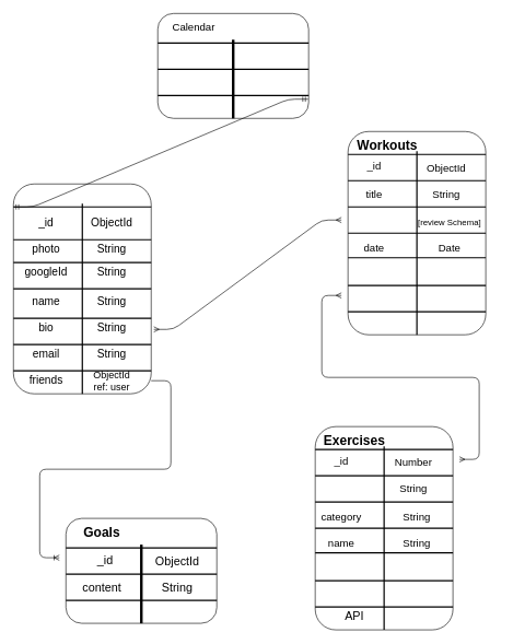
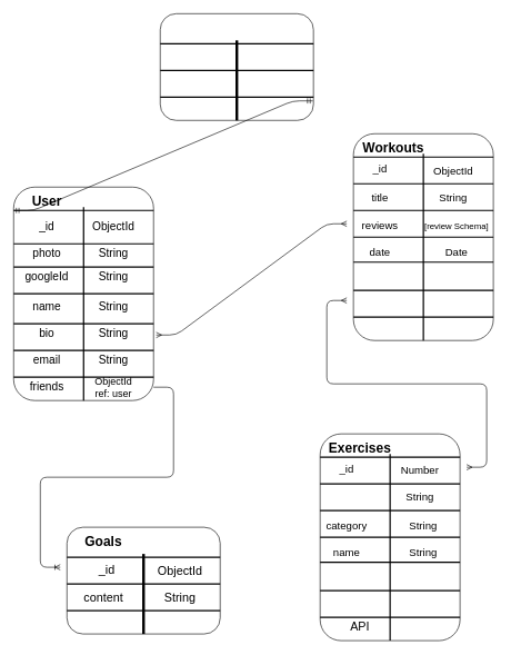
  <mxCell id="0" />
  <mxCell id="1" parent="0" />
  <mxCell id="2" value="" style="group" vertex="1" connectable="0" parent="1"><mxGeometry x="20" y="280" width="210" height="320" as="geometry" /></mxCell>
  <mxCell id="3" value="" style="rounded=1;whiteSpace=wrap;html=1;" vertex="1" parent="2"><mxGeometry width="210" height="320" as="geometry" /></mxCell>
  <mxCell id="4" value="" style="line;strokeWidth=2;direction=south;html=1;" vertex="1" parent="2"><mxGeometry x="100" y="30" width="10" height="290" as="geometry" /></mxCell>
+ <mxCell id="5" value="&lt;b style=&quot;font-size: 20px;&quot;&gt;&lt;font style=&quot;font-size: 20px;&quot;&gt;User&lt;/font&gt;&lt;/b&gt;" style="text;html=1;strokeColor=none;fillColor=none;align=center;verticalAlign=middle;whiteSpace=wrap;rounded=0;fontSize=20;" vertex="1" parent="2"><mxGeometry x="20" y="10" width="60" height="20" as="geometry" /></mxCell>
  <mxCell id="6" value="_id" style="text;html=1;strokeColor=none;fillColor=none;align=center;verticalAlign=middle;whiteSpace=wrap;rounded=0;fontSize=17;" vertex="1" parent="2"><mxGeometry x="30" y="50" width="40" height="20" as="geometry" /></mxCell>
  <mxCell id="7" value="ObjectId" style="text;html=1;strokeColor=none;fillColor=none;align=center;verticalAlign=middle;whiteSpace=wrap;rounded=0;fontSize=17;" vertex="1" parent="2"><mxGeometry x="130" y="50" width="40" height="20" as="geometry" /></mxCell>
  <mxCell id="8" value="name" style="text;html=1;strokeColor=none;fillColor=none;align=center;verticalAlign=middle;whiteSpace=wrap;rounded=0;fontSize=17;" vertex="1" parent="2"><mxGeometry x="30" y="170" width="40" height="20" as="geometry" /></mxCell>
  <mxCell id="9" value="String" style="text;html=1;strokeColor=none;fillColor=none;align=center;verticalAlign=middle;whiteSpace=wrap;rounded=0;fontSize=17;" vertex="1" parent="2"><mxGeometry x="130" y="90" width="40" height="20" as="geometry" /></mxCell>
  <mxCell id="10" value="email" style="text;html=1;strokeColor=none;fillColor=none;align=center;verticalAlign=middle;whiteSpace=wrap;rounded=0;fontSize=17;" vertex="1" parent="2"><mxGeometry x="30" y="250" width="40" height="20" as="geometry" /></mxCell>
  <mxCell id="11" value="String" style="text;html=1;strokeColor=none;fillColor=none;align=center;verticalAlign=middle;whiteSpace=wrap;rounded=0;fontSize=17;" vertex="1" parent="2"><mxGeometry x="130" y="125" width="40" height="20" as="geometry" /></mxCell>
  <mxCell id="12" value="photo" style="text;html=1;strokeColor=none;fillColor=none;align=center;verticalAlign=middle;whiteSpace=wrap;rounded=0;fontSize=17;" vertex="1" parent="2"><mxGeometry x="30" y="90" width="40" height="20" as="geometry" /></mxCell>
  <mxCell id="13" value="String" style="text;html=1;strokeColor=none;fillColor=none;align=center;verticalAlign=middle;whiteSpace=wrap;rounded=0;fontSize=17;" vertex="1" parent="2"><mxGeometry x="130" y="210" width="40" height="20" as="geometry" /></mxCell>
  <mxCell id="14" value="googleId" style="text;html=1;strokeColor=none;fillColor=none;align=center;verticalAlign=middle;whiteSpace=wrap;rounded=0;fontSize=17;" vertex="1" parent="2"><mxGeometry x="30" y="125" width="40" height="20" as="geometry" /></mxCell>
  <mxCell id="15" value="String" style="text;html=1;strokeColor=none;fillColor=none;align=center;verticalAlign=middle;whiteSpace=wrap;rounded=0;fontSize=17;" vertex="1" parent="2"><mxGeometry x="130" y="170" width="40" height="20" as="geometry" /></mxCell>
  <mxCell id="16" value="bio" style="text;html=1;strokeColor=none;fillColor=none;align=center;verticalAlign=middle;whiteSpace=wrap;rounded=0;fontSize=17;" vertex="1" parent="2"><mxGeometry x="30" y="210" width="40" height="20" as="geometry" /></mxCell>
  <mxCell id="17" value="String" style="text;html=1;strokeColor=none;fillColor=none;align=center;verticalAlign=middle;whiteSpace=wrap;rounded=0;fontSize=17;" vertex="1" parent="2"><mxGeometry x="130" y="250" width="40" height="20" as="geometry" /></mxCell>
  <mxCell id="18" value="friends" style="text;html=1;strokeColor=none;fillColor=none;align=center;verticalAlign=middle;whiteSpace=wrap;rounded=0;fontSize=17;" vertex="1" parent="2"><mxGeometry x="30" y="290" width="40" height="20" as="geometry" /></mxCell>
  <mxCell id="19" value="ObjectId ref: user" style="text;html=1;strokeColor=none;fillColor=none;align=center;verticalAlign=middle;whiteSpace=wrap;rounded=0;fontSize=15;" vertex="1" parent="2"><mxGeometry x="120" y="290" width="60" height="20" as="geometry" /></mxCell>
  <mxCell id="20" value="" style="line;strokeWidth=2;html=1;fontSize=16;" vertex="1" parent="2"><mxGeometry y="80" width="210" height="10" as="geometry" /></mxCell>
  <mxCell id="21" value="" style="line;strokeWidth=2;html=1;fontSize=16;" vertex="1" parent="2"><mxGeometry y="280" width="210" height="10" as="geometry" /></mxCell>
  <mxCell id="22" value="" style="line;strokeWidth=2;html=1;fontSize=16;" vertex="1" parent="2"><mxGeometry y="240" width="210" height="10" as="geometry" /></mxCell>
  <mxCell id="23" value="" style="line;strokeWidth=2;html=1;fontSize=16;" vertex="1" parent="2"><mxGeometry y="200" width="210" height="10" as="geometry" /></mxCell>
  <mxCell id="24" value="" style="line;strokeWidth=2;html=1;fontSize=16;" vertex="1" parent="2"><mxGeometry y="155" width="210" height="10" as="geometry" /></mxCell>
  <mxCell id="25" value="" style="line;strokeWidth=2;html=1;fontSize=16;" vertex="1" parent="2"><mxGeometry y="115" width="210" height="10" as="geometry" /></mxCell>
  <mxCell id="26" value="" style="line;strokeWidth=2;html=1;fontSize=16;" vertex="1" parent="2"><mxGeometry y="30" width="210" height="10" as="geometry" /></mxCell>
  <mxCell id="27" value="" style="group" vertex="1" connectable="0" parent="1"><mxGeometry x="240" y="20" width="230" height="160" as="geometry" /></mxCell>
  <mxCell id="28" value="" style="rounded=1;whiteSpace=wrap;html=1;" vertex="1" parent="27"><mxGeometry width="230" height="160" as="geometry" /></mxCell>
  <mxCell id="29" value="" style="line;strokeWidth=4;direction=south;html=1;perimeter=backbonePerimeter;points=[];outlineConnect=0;fontSize=16;" vertex="1" parent="27"><mxGeometry x="110" y="40" width="10" height="120" as="geometry" /></mxCell>
- <mxCell id="30" value="Calendar" style="text;html=1;strokeColor=none;fillColor=none;align=center;verticalAlign=middle;whiteSpace=wrap;rounded=0;fontSize=16;" vertex="1" parent="27"><mxGeometry x="20" y="10" width="70" height="20" as="geometry" /></mxCell>
  <mxCell id="31" value="" style="line;strokeWidth=2;html=1;fontSize=16;" vertex="1" parent="27"><mxGeometry y="80" width="230" height="10" as="geometry" /></mxCell>
  <mxCell id="32" value="" style="line;strokeWidth=2;html=1;fontSize=16;" vertex="1" parent="27"><mxGeometry y="120" width="230" height="10" as="geometry" /></mxCell>
  <mxCell id="33" value="" style="line;strokeWidth=2;html=1;fontSize=16;" vertex="1" parent="27"><mxGeometry y="40" width="230" height="10" as="geometry" /></mxCell>
  <mxCell id="34" value="" style="group" vertex="1" connectable="0" parent="1"><mxGeometry x="530" y="200" width="230" height="310" as="geometry" /></mxCell>
  <mxCell id="35" value="" style="rounded=1;whiteSpace=wrap;html=1;" vertex="1" parent="34"><mxGeometry width="210" height="310" as="geometry" /></mxCell>
  <mxCell id="36" value="" style="line;strokeWidth=2;direction=south;html=1;" vertex="1" parent="34"><mxGeometry x="100" y="30" width="10" height="280" as="geometry" /></mxCell>
  <mxCell id="37" value="Workouts" style="text;html=1;strokeColor=none;fillColor=none;align=center;verticalAlign=middle;whiteSpace=wrap;rounded=0;fontSize=20;fontStyle=1" vertex="1" parent="34"><mxGeometry x="40" y="10" width="40" height="20" as="geometry" /></mxCell>
  <mxCell id="38" value="_id" style="text;html=1;strokeColor=none;fillColor=none;align=center;verticalAlign=middle;whiteSpace=wrap;rounded=0;fontSize=16;" vertex="1" parent="34"><mxGeometry x="20" y="42.5" width="40" height="20" as="geometry" /></mxCell>
  <mxCell id="39" value="title" style="text;html=1;strokeColor=none;fillColor=none;align=center;verticalAlign=middle;whiteSpace=wrap;rounded=0;fontSize=16;" vertex="1" parent="34"><mxGeometry x="20" y="85" width="40" height="20" as="geometry" /></mxCell>
+ <mxCell id="40" value="reviews" style="text;html=1;strokeColor=none;fillColor=none;align=center;verticalAlign=middle;whiteSpace=wrap;rounded=0;fontSize=16;" vertex="1" parent="34"><mxGeometry x="20" y="127.5" width="40" height="20" as="geometry" /></mxCell>
  <mxCell id="41" value="date" style="text;html=1;strokeColor=none;fillColor=none;align=center;verticalAlign=middle;whiteSpace=wrap;rounded=0;fontSize=16;" vertex="1" parent="34"><mxGeometry x="20" y="167.5" width="40" height="20" as="geometry" /></mxCell>
  <mxCell id="42" value="ObjectId" style="text;html=1;strokeColor=none;fillColor=none;align=center;verticalAlign=middle;whiteSpace=wrap;rounded=0;fontSize=16;" vertex="1" parent="34"><mxGeometry x="130" y="45" width="40" height="20" as="geometry" /></mxCell>
  <mxCell id="43" value="String" style="text;html=1;strokeColor=none;fillColor=none;align=center;verticalAlign=middle;whiteSpace=wrap;rounded=0;fontSize=16;" vertex="1" parent="34"><mxGeometry x="130" y="85" width="40" height="20" as="geometry" /></mxCell>
  <mxCell id="44" value="&lt;font style=&quot;font-size: 13px;&quot;&gt;[review Schema]&lt;/font&gt;" style="text;html=1;strokeColor=none;fillColor=none;align=center;verticalAlign=middle;whiteSpace=wrap;rounded=0;fontSize=13;" vertex="1" parent="34"><mxGeometry x="80" y="127.5" width="150" height="20" as="geometry" /></mxCell>
  <mxCell id="45" value="Date" style="text;html=1;strokeColor=none;fillColor=none;align=center;verticalAlign=middle;whiteSpace=wrap;rounded=0;fontSize=16;" vertex="1" parent="34"><mxGeometry x="135" y="167.5" width="40" height="20" as="geometry" /></mxCell>
  <mxCell id="46" value="" style="line;strokeWidth=2;html=1;fontSize=16;" vertex="1" parent="34"><mxGeometry y="270" width="210" height="10" as="geometry" /></mxCell>
  <mxCell id="47" value="" style="line;strokeWidth=2;html=1;fontSize=16;" vertex="1" parent="34"><mxGeometry y="230" width="210" height="10" as="geometry" /></mxCell>
  <mxCell id="48" value="" style="line;strokeWidth=2;html=1;fontSize=16;" vertex="1" parent="34"><mxGeometry y="187.5" width="210" height="10" as="geometry" /></mxCell>
  <mxCell id="49" value="" style="line;strokeWidth=2;html=1;fontSize=16;" vertex="1" parent="34"><mxGeometry y="150" width="210" height="10" as="geometry" /></mxCell>
  <mxCell id="50" value="" style="line;strokeWidth=2;html=1;fontSize=16;" vertex="1" parent="34"><mxGeometry y="110" width="210" height="10" as="geometry" /></mxCell>
  <mxCell id="51" value="" style="line;strokeWidth=2;html=1;fontSize=16;" vertex="1" parent="34"><mxGeometry y="70" width="210" height="10" as="geometry" /></mxCell>
  <mxCell id="52" value="" style="line;strokeWidth=2;html=1;fontSize=16;" vertex="1" parent="34"><mxGeometry y="30" width="210" height="10" as="geometry" /></mxCell>
  <mxCell id="53" value="" style="group" vertex="1" connectable="0" parent="1"><mxGeometry x="480" y="650" width="210" height="310" as="geometry" /></mxCell>
  <mxCell id="54" value="" style="rounded=1;whiteSpace=wrap;html=1;" vertex="1" parent="53"><mxGeometry width="210" height="310" as="geometry" /></mxCell>
  <mxCell id="55" value="" style="line;strokeWidth=2;direction=south;html=1;" vertex="1" parent="53"><mxGeometry x="100" y="30" width="10" height="280" as="geometry" /></mxCell>
  <mxCell id="56" value="Exercises" style="text;html=1;strokeColor=none;fillColor=none;align=center;verticalAlign=middle;whiteSpace=wrap;rounded=0;fontSize=20;fontStyle=1" vertex="1" parent="53"><mxGeometry x="40" y="10" width="40" height="20" as="geometry" /></mxCell>
  <mxCell id="57" value="_id" style="text;html=1;strokeColor=none;fillColor=none;align=center;verticalAlign=middle;whiteSpace=wrap;rounded=0;fontSize=16;" vertex="1" parent="53"><mxGeometry x="20" y="42.5" width="40" height="19" as="geometry" /></mxCell>
  <mxCell id="58" value="category" style="text;html=1;strokeColor=none;fillColor=none;align=center;verticalAlign=middle;whiteSpace=wrap;rounded=0;fontSize=16;" vertex="1" parent="53"><mxGeometry x="20" y="127.5" width="40" height="19" as="geometry" /></mxCell>
  <mxCell id="59" value="name" style="text;html=1;strokeColor=none;fillColor=none;align=center;verticalAlign=middle;whiteSpace=wrap;rounded=0;fontSize=16;" vertex="1" parent="53"><mxGeometry x="20" y="167.5" width="40" height="19" as="geometry" /></mxCell>
  <mxCell id="60" value="Number" style="text;html=1;strokeColor=none;fillColor=none;align=center;verticalAlign=middle;whiteSpace=wrap;rounded=0;fontSize=16;" vertex="1" parent="53"><mxGeometry x="130" y="45" width="40" height="19" as="geometry" /></mxCell>
  <mxCell id="61" value="String" style="text;html=1;strokeColor=none;fillColor=none;align=center;verticalAlign=middle;whiteSpace=wrap;rounded=0;fontSize=16;" vertex="1" parent="53"><mxGeometry x="130" y="85" width="40" height="19" as="geometry" /></mxCell>
  <mxCell id="62" value="&lt;font style=&quot;font-size: 16px;&quot;&gt;String&lt;/font&gt;" style="text;html=1;strokeColor=none;fillColor=none;align=center;verticalAlign=middle;whiteSpace=wrap;rounded=0;fontSize=16;" vertex="1" parent="53"><mxGeometry x="125" y="127.5" width="60" height="19" as="geometry" /></mxCell>
  <mxCell id="63" value="String" style="text;html=1;strokeColor=none;fillColor=none;align=center;verticalAlign=middle;whiteSpace=wrap;rounded=0;fontSize=16;" vertex="1" parent="53"><mxGeometry x="135" y="167.5" width="40" height="19" as="geometry" /></mxCell>
  <mxCell id="64" value="" style="line;strokeWidth=2;html=1;fontSize=16;" vertex="1" parent="53"><mxGeometry y="270" width="210" height="10" as="geometry" /></mxCell>
  <mxCell id="65" value="" style="line;strokeWidth=2;html=1;fontSize=16;" vertex="1" parent="53"><mxGeometry y="230" width="210" height="10" as="geometry" /></mxCell>
  <mxCell id="66" value="" style="line;strokeWidth=2;html=1;fontSize=16;" vertex="1" parent="53"><mxGeometry y="187.5" width="210" height="10" as="geometry" /></mxCell>
  <mxCell id="67" value="" style="line;strokeWidth=2;html=1;fontSize=16;" vertex="1" parent="53"><mxGeometry y="150" width="210" height="10" as="geometry" /></mxCell>
  <mxCell id="68" value="" style="line;strokeWidth=2;html=1;fontSize=16;" vertex="1" parent="53"><mxGeometry y="110" width="210" height="10" as="geometry" /></mxCell>
  <mxCell id="69" value="" style="line;strokeWidth=2;html=1;fontSize=16;" vertex="1" parent="53"><mxGeometry y="70" width="210" height="10" as="geometry" /></mxCell>
  <mxCell id="70" value="" style="line;strokeWidth=2;html=1;fontSize=16;" vertex="1" parent="53"><mxGeometry y="30" width="210" height="10" as="geometry" /></mxCell>
  <mxCell id="71" value="API" style="text;html=1;strokeColor=none;fillColor=none;align=center;verticalAlign=middle;whiteSpace=wrap;rounded=0;fontSize=18;" vertex="1" parent="53"><mxGeometry x="40" y="280" width="40" height="20" as="geometry" /></mxCell>
  <mxCell id="72" value="" style="group" vertex="1" connectable="0" parent="1"><mxGeometry x="100" y="790" width="230" height="160" as="geometry" /></mxCell>
  <mxCell id="73" value="" style="rounded=1;whiteSpace=wrap;html=1;" vertex="1" parent="72"><mxGeometry width="230" height="160" as="geometry" /></mxCell>
  <mxCell id="74" value="" style="line;strokeWidth=4;direction=south;html=1;perimeter=backbonePerimeter;points=[];outlineConnect=0;fontSize=16;" vertex="1" parent="72"><mxGeometry x="110" y="40" width="10" height="120" as="geometry" /></mxCell>
  <mxCell id="75" value="Goals" style="text;html=1;strokeColor=none;fillColor=none;align=center;verticalAlign=middle;whiteSpace=wrap;rounded=0;fontSize=20;fontStyle=1" vertex="1" parent="72"><mxGeometry x="20" y="10" width="70" height="20" as="geometry" /></mxCell>
  <mxCell id="76" value="" style="line;strokeWidth=2;html=1;fontSize=16;" vertex="1" parent="72"><mxGeometry y="80" width="230" height="10" as="geometry" /></mxCell>
  <mxCell id="77" value="" style="line;strokeWidth=2;html=1;fontSize=16;" vertex="1" parent="72"><mxGeometry y="120" width="230" height="10" as="geometry" /></mxCell>
  <mxCell id="78" value="" style="line;strokeWidth=2;html=1;fontSize=16;" vertex="1" parent="72"><mxGeometry y="40" width="230" height="10" as="geometry" /></mxCell>
  <mxCell id="79" value="_id" style="text;html=1;strokeColor=none;fillColor=none;align=center;verticalAlign=middle;whiteSpace=wrap;rounded=0;fontSize=18;" vertex="1" parent="72"><mxGeometry x="40" y="54.25" width="40" height="19" as="geometry" /></mxCell>
  <mxCell id="80" value="content" style="text;html=1;strokeColor=none;fillColor=none;align=center;verticalAlign=middle;whiteSpace=wrap;rounded=0;fontSize=18;" vertex="1" parent="72"><mxGeometry x="35" y="96.75" width="40" height="19" as="geometry" /></mxCell>
  <mxCell id="81" value="ObjectId" style="text;html=1;strokeColor=none;fillColor=none;align=center;verticalAlign=middle;whiteSpace=wrap;rounded=0;fontSize=18;" vertex="1" parent="72"><mxGeometry x="150" y="56.75" width="40" height="19" as="geometry" /></mxCell>
  <mxCell id="82" value="String" style="text;html=1;strokeColor=none;fillColor=none;align=center;verticalAlign=middle;whiteSpace=wrap;rounded=0;fontSize=18;" vertex="1" parent="72"><mxGeometry x="150" y="96.75" width="40" height="19" as="geometry" /></mxCell>
  <mxCell id="83" value="" style="edgeStyle=entityRelationEdgeStyle;fontSize=12;html=1;endArrow=ERmany;startArrow=ERmany;exitX=1.019;exitY=0.693;exitDx=0;exitDy=0;exitPerimeter=0;" edge="1" parent="1" source="3"><mxGeometry width="100" height="100" relative="1" as="geometry"><mxPoint x="350" y="430" as="sourcePoint" /><mxPoint x="520" y="335" as="targetPoint" /></mxGeometry></mxCell>
  <mxCell id="84" value="" style="edgeStyle=entityRelationEdgeStyle;fontSize=12;html=1;endArrow=ERmany;startArrow=ERmany;" edge="1" parent="1"><mxGeometry width="100" height="100" relative="1" as="geometry"><mxPoint x="700" y="700" as="sourcePoint" /><mxPoint x="520" y="450" as="targetPoint" /></mxGeometry></mxCell>
  <mxCell id="85" value="" style="edgeStyle=entityRelationEdgeStyle;fontSize=12;html=1;endArrow=ERoneToMany;" edge="1" parent="1"><mxGeometry width="100" height="100" relative="1" as="geometry"><mxPoint x="230" y="580" as="sourcePoint" /><mxPoint x="90" y="850" as="targetPoint" /></mxGeometry></mxCell>
  <mxCell id="86" value="" style="edgeStyle=entityRelationEdgeStyle;fontSize=12;html=1;endArrow=ERmandOne;startArrow=ERmandOne;exitX=0.996;exitY=0.817;exitDx=0;exitDy=0;exitPerimeter=0;entryX=0;entryY=0.5;entryDx=0;entryDy=0;entryPerimeter=0;" edge="1" parent="1" source="28" target="26"><mxGeometry width="100" height="100" relative="1" as="geometry"><mxPoint x="160" y="160" as="sourcePoint" /><mxPoint x="60" y="260" as="targetPoint" /></mxGeometry></mxCell>
